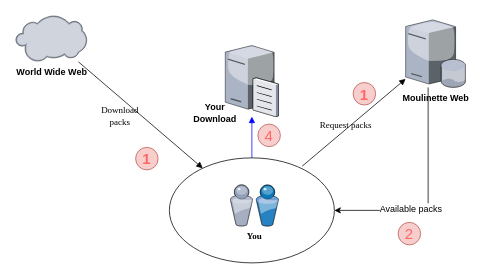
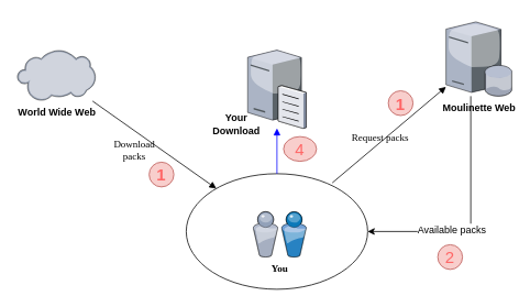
  <mxCell id="0" />
  <mxCell id="1" parent="0" />
  <mxCell id="2" value="" style="verticalLabelPosition=bottom;aspect=fixed;html=1;verticalAlign=top;strokeColor=none;shape=mxgraph.citrix.file_server;rounded=0;shadow=0;comic=0;fontFamily=Verdana;" parent="1" vertex="1"><mxGeometry x="299.5" y="58" width="71" height="97" as="geometry" /></mxCell>
  <mxCell id="3" value="" style="ellipse;whiteSpace=wrap;html=1;rounded=0;shadow=0;comic=0;strokeWidth=1;fontFamily=Verdana;" parent="1" vertex="1"><mxGeometry x="225" y="210" width="220" height="140" as="geometry" /></mxCell>
- <mxCell id="4" value="&lt;b&gt;You&lt;/b&gt;" style="verticalLabelPosition=bottom;aspect=fixed;html=1;verticalAlign=top;strokeColor=none;shape=mxgraph.citrix.users;rounded=0;shadow=0;comic=0;fontFamily=Verdana;" parent="1" vertex="1"><mxGeometry x="306" y="246" width="64.5" height="55" as="geometry" /></mxCell>
+ <mxCell id="4" value="&lt;b&gt;You&lt;/b&gt;" style="verticalLabelPosition=bottom;aspect=fixed;html=1;verticalAlign=top;strokeColor=none;shape=mxgraph.citrix.users;rounded=0;shadow=0;comic=0;fontFamily=Verdana;" parent="1" vertex="1"><mxGeometry x="306" y="256" width="64.5" height="55" as="geometry" /></mxCell>
  <mxCell id="5" style="edgeStyle=none;rounded=0;html=1;labelBackgroundColor=none;startArrow=none;startFill=0;endArrow=block;endFill=1;strokeColor=#0000FF;strokeWidth=1;fontFamily=Verdana;fontSize=12;fontColor=#000000;exitX=0.5;exitY=0;exitDx=0;exitDy=0;" parent="1" source="3" target="2" edge="1"><mxGeometry relative="1" as="geometry"><mxPoint x="332" y="66" as="sourcePoint" /></mxGeometry></mxCell>
  <mxCell id="6" value="Request packs" style="edgeStyle=none;rounded=0;html=1;labelBackgroundColor=none;startArrow=none;startFill=0;endArrow=block;endFill=1;strokeWidth=1;fontFamily=Verdana;fontSize=12;exitX=0.805;exitY=0.079;exitDx=0;exitDy=0;exitPerimeter=0;" parent="1" source="3" target="10" edge="1"><mxGeometry x="-0.116" y="5" relative="1" as="geometry"><mxPoint as="offset" /><mxPoint x="480" y="216" as="sourcePoint" /><mxPoint x="410" y="206" as="targetPoint" /></mxGeometry></mxCell>
  <mxCell id="7" value="&lt;b&gt;Your Download&lt;/b&gt;" style="text;html=1;strokeColor=none;fillColor=none;align=center;verticalAlign=middle;whiteSpace=wrap;rounded=0;" vertex="1" parent="1"><mxGeometry x="266" y="139.5" width="40" height="20" as="geometry" /></mxCell>
  <mxCell id="8" style="edgeStyle=orthogonalEdgeStyle;rounded=0;orthogonalLoop=1;jettySize=auto;html=1;entryX=1;entryY=0.5;entryDx=0;entryDy=0;" edge="1" parent="1" source="10" target="3"><mxGeometry relative="1" as="geometry"><Array as="points"><mxPoint x="570" y="280" /></Array></mxGeometry></mxCell>
  <mxCell id="9" value="&lt;font style=&quot;font-size: 12px&quot;&gt;Available packs&lt;/font&gt;" style="edgeLabel;html=1;align=center;verticalAlign=middle;resizable=0;points=[];" vertex="1" connectable="0" parent="8"><mxGeometry x="0.301" y="-3" relative="1" as="geometry"><mxPoint as="offset" /></mxGeometry></mxCell>
  <mxCell id="10" value="&lt;b&gt;Moulinette Web&lt;/b&gt;" style="verticalLabelPosition=bottom;aspect=fixed;html=1;verticalAlign=top;strokeColor=none;align=center;outlineConnect=0;shape=mxgraph.citrix.database_server;" vertex="1" parent="1"><mxGeometry x="540" y="26" width="80" height="90" as="geometry" /></mxCell>
- <mxCell id="11" value="&lt;b&gt;World Wide Web&lt;/b&gt;" style="verticalLabelPosition=bottom;aspect=fixed;html=1;verticalAlign=top;strokeColor=none;align=center;outlineConnect=0;shape=mxgraph.citrix.cloud;" vertex="1" parent="1"><mxGeometry x="20" y="20" width="95" height="62" as="geometry" /></mxCell>
+ <mxCell id="11" value="&lt;b&gt;World Wide Web&lt;/b&gt;" style="verticalLabelPosition=bottom;aspect=fixed;html=1;verticalAlign=top;strokeColor=none;align=center;outlineConnect=0;shape=mxgraph.citrix.cloud;" vertex="1" parent="1"><mxGeometry x="20" y="60" width="95" height="62" as="geometry" /></mxCell>
  <mxCell id="12" value="Download&lt;br&gt;packs" style="edgeStyle=none;rounded=0;html=1;labelBackgroundColor=none;startArrow=none;startFill=0;endArrow=block;endFill=1;strokeWidth=1;fontFamily=Verdana;fontSize=12;" edge="1" parent="1" source="11" target="3"><mxGeometry x="-0.185" y="-19" relative="1" as="geometry"><mxPoint as="offset" /><mxPoint x="412.1" y="231.06" as="sourcePoint" /><mxPoint x="550" y="114.74" as="targetPoint" /></mxGeometry></mxCell>
  <mxCell id="13" value="&lt;b style=&quot;font-size: 20px;&quot;&gt;&lt;font style=&quot;font-size: 20px;&quot;&gt;1&lt;/font&gt;&lt;/b&gt;" style="ellipse;whiteSpace=wrap;html=1;aspect=fixed;verticalAlign=bottom;fontSize=20;labelBorderColor=none;fillColor=#f8cecc;strokeColor=#b85450;fontColor=#FF6666;" vertex="1" parent="1"><mxGeometry x="470" y="109.5" width="30" height="30" as="geometry" /></mxCell>
  <mxCell id="14" value="2" style="ellipse;whiteSpace=wrap;html=1;aspect=fixed;verticalAlign=bottom;fontSize=20;labelBorderColor=none;fillColor=#f8cecc;strokeColor=#b85450;fontColor=#FF6666;" vertex="1" parent="1"><mxGeometry x="530" y="296" width="30" height="30" as="geometry" /></mxCell>
- <mxCell id="15" value="4" style="ellipse;whiteSpace=wrap;html=1;aspect=fixed;verticalAlign=bottom;fontSize=20;labelBorderColor=none;fillColor=#f8cecc;strokeColor=#b85450;fontColor=#FF6666;" vertex="1" parent="1"><mxGeometry x="343" y="165" width="30" height="30" as="geometry" /></mxCell>
+ <mxCell id="15" value="4" style="ellipse;whiteSpace=wrap;html=1;aspect=fixed;verticalAlign=bottom;fontSize=20;labelBorderColor=none;fillColor=#f8cecc;strokeColor=#b85450;fontColor=#FF6666;" vertex="1" parent="1"><mxGeometry x="343" y="165" width="40" height="30" as="geometry" /></mxCell>
  <mxCell id="16" value="&lt;b style=&quot;font-size: 20px;&quot;&gt;&lt;font style=&quot;font-size: 20px;&quot;&gt;1&lt;/font&gt;&lt;/b&gt;" style="ellipse;whiteSpace=wrap;html=1;aspect=fixed;verticalAlign=bottom;fontSize=20;labelBorderColor=none;fillColor=#f8cecc;strokeColor=#b85450;fontColor=#FF6666;" vertex="1" parent="1"><mxGeometry x="180" y="196" width="30" height="30" as="geometry" /></mxCell>
